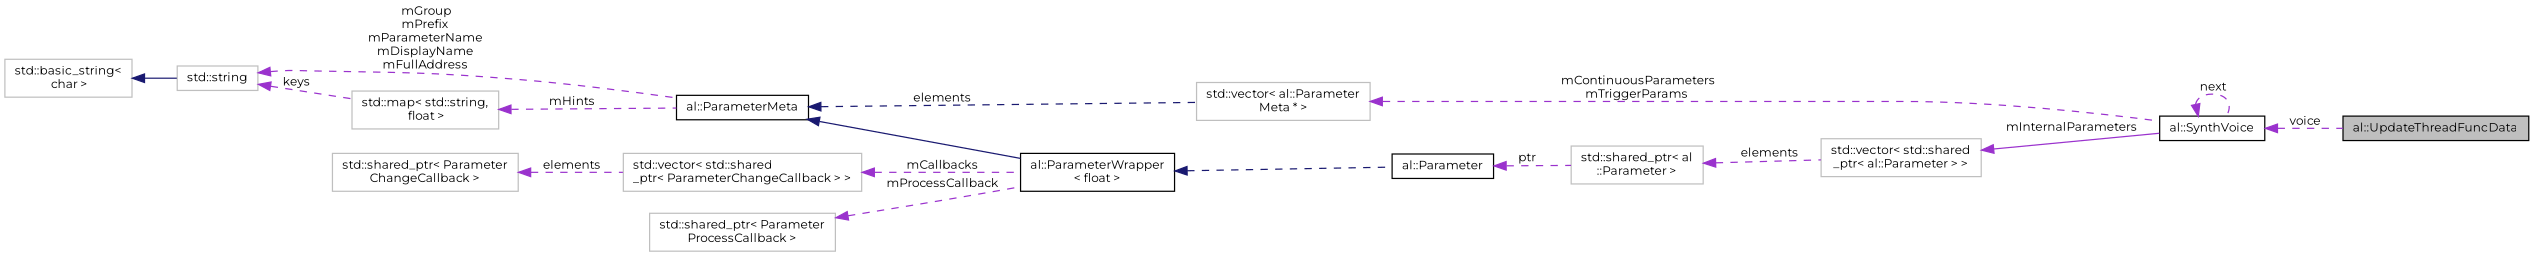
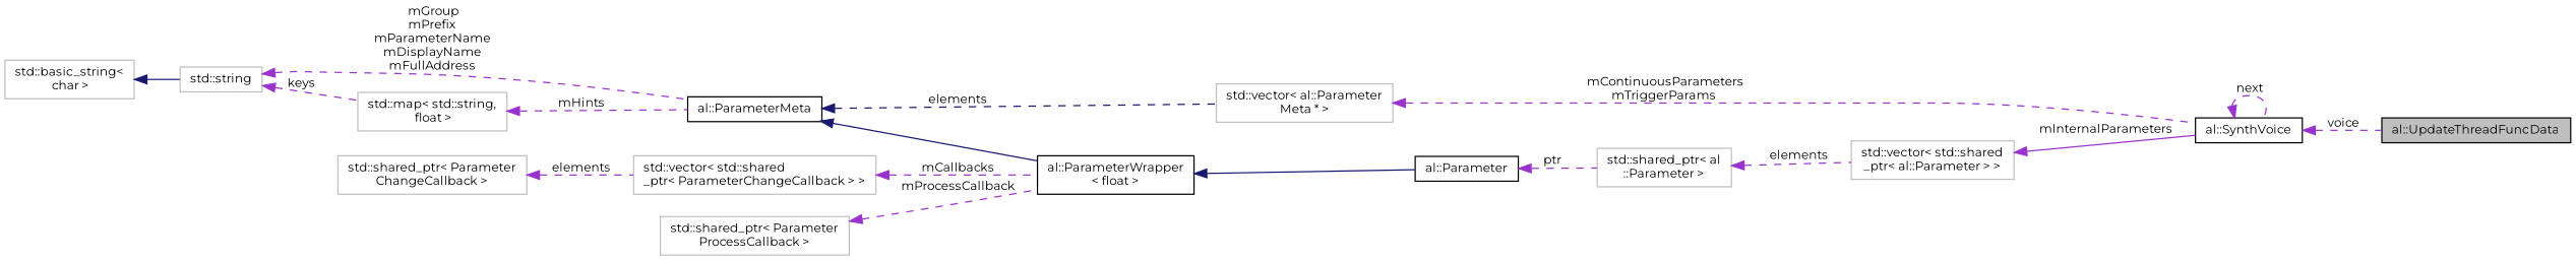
  digraph {
    fontname=Montserrat
    rankdir=LR
    node [color=grey75 fontname=Montserrat fontsize=10 shape=record]
    edge [color=darkorchid3 dir=back fontname=Montserrat fontsize=10 labelfontname="FreeSans.ttf" labelfontsize=10 style=dashed]
    n1 [color=black fillcolor=grey75 fontcolor=black height=0.2 label="al::UpdateThreadFuncData" style=filled width=0.4]
    n2 [color=black height=0.2 label="al::SynthVoice" width=0.4]
    n3 [height=0.2 label="std::vector\< std::shared\l_ptr\< al::Parameter \> \>" width=0.4]
    n4 [height=0.2 label="std::shared_ptr\< al\l::Parameter \>" width=0.4]
    n5 [color=black height=0.2 label="al::Parameter" width=0.4]
    n6 [color=black height=0.2 label="al::ParameterWrapper\l\< float \>" width=0.4]
    n7 [color=black height=0.2 label="al::ParameterMeta" width=0.4]
    n8 [height=0.2 label="std::vector\< al::Parameter\lMeta * \>" width=0.4]
    n9 [height=0.2 label="std::map\< std::string,\l float \>" width=0.4]
    n10 [height=0.2 label="std::string" width=0.4]
    n11 [height=0.2 label="std::basic_string\<\l char \>" width=0.4]
    n12 [height=0.2 label="std::vector\< std::shared\l_ptr\< ParameterChangeCallback \> \>" width=0.4]
    n13 [height=0.2 label="std::shared_ptr\< Parameter\lChangeCallback \>" width=0.4]
    n14 [height=0.2 label="std::shared_ptr\< Parameter\lProcessCallback \>" width=0.4]
    n2 -> n1 [label=" voice"]
    n2 -> n2 [label=" next"]
    n3 -> n2 [label=" mInternalParameters" style=solid]
    n4 -> n3 [label=" elements"]
    n5 -> n4 [label=" ptr"]
-   n6 -> n5 [color=midnightblue]
+   n6 -> n5 [color=midnightblue style=solid]
    n7 -> n6 [color=midnightblue style=solid]
    n7 -> n8 [color=midnightblue label=" elements"]
    n8 -> n2 [label=" mContinuousParameters\nmTriggerParams"]
    n9 -> n7 [label=" mHints"]
    n10 -> n7 [label=" mGroup\nmPrefix\nmParameterName\nmDisplayName\nmFullAddress"]
    n10 -> n9 [label=" keys"]
    n11 -> n10 [color=midnightblue style=solid]
    n12 -> n6 [label=" mCallbacks"]
    n13 -> n12 [label=" elements"]
    n14 -> n6 [label=" mProcessCallback"]
  }
